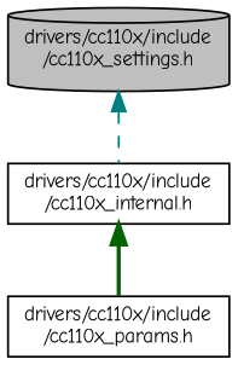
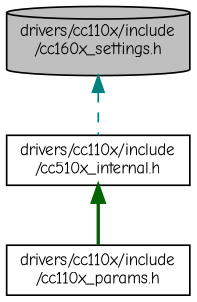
  digraph {
    fontname="Comic Neue"
    node [color=black fillcolor=white fontname="Comic Neue" fontsize=10 shape=box style=filled]
    edge [dir=back fontname="Comic Neue" fontsize=10 labelfontname=Helvetica labelfontsize=10]
-   n1 [fillcolor=grey75 fontcolor=black height=0.2 label="drivers/cc110x/include\l/cc110x_settings.h" shape=cylinder width=0.4]
-   n2 [height=0.2 label="drivers/cc110x/include\l/cc110x_internal.h" width=0.4]
+   n1 [fillcolor=grey75 fontcolor=black height=0.2 label="drivers/cc110x/include\l/cc160x_settings.h" shape=cylinder width=0.4]
+   n2 [height=0.2 label="drivers/cc110x/include\l/cc510x_internal.h" width=0.4]
    n3 [height=0.2 label="drivers/cc110x/include\l/cc110x_params.h" width=0.4]
    n1 -> n2 [color=teal style=dashed]
    n2 -> n3 [color=darkgreen style=bold]
  }
